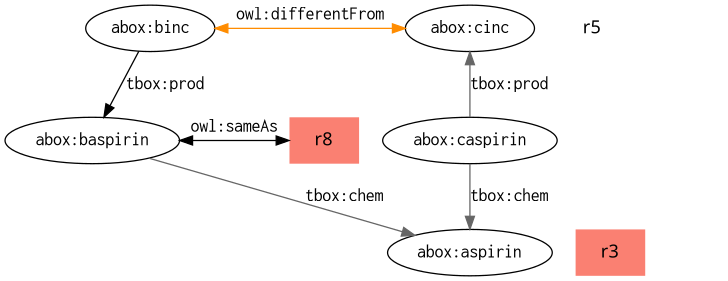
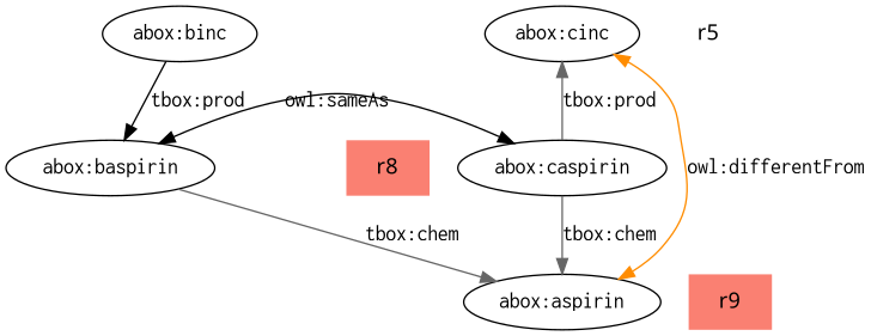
  digraph {
    fontname="Noto Sans"
    node [fontname="Noto Sans"]
    edge [color=gray40 fontname="Noto Sans"]
    n1 [label=<<FONT FACE="Courier">abox:binc</FONT>>]
    n2 [label=<<FONT FACE="Courier">abox:cinc</FONT>>]
    n3 [fillcolor=white label=r5 shape=none style=filled]
    n4 [label=<<FONT FACE="Courier">abox:baspirin</FONT>>]
    n5 [label=<<FONT FACE="Courier">abox:caspirin</FONT>>]
    n6 [fillcolor=salmon label=r8 shape=none style=filled]
    n7 [label=<<FONT FACE="Courier">abox:aspirin</FONT>>]
-   r3 [fillcolor=salmon shape=none style=filled]
+   r3 [fillcolor=salmon shape=none style=filled label=r9]
    subgraph sub_1 {
      rank=same
      n1
      n2
      n3
    }
    subgraph sub_2 {
      rank=same
      n4
      n5
      n6
    }
    subgraph sub_3 {
      rank=same
      n7
      r3
    }
-   n1 -> n2 [color=darkorange dir=both label=<<FONT FACE="Courier">owl:differentFrom</FONT>>]
+   n7 -> n2 [color=darkorange dir=both label=<<FONT FACE="Courier">owl:differentFrom</FONT>>]
    n1 -> n4 [color=black label=<<FONT FACE="Courier">tbox:prod</FONT>>]
-   n4 -> n6 [color=black dir=both label=<<FONT FACE="Courier">owl:sameAs</FONT>>]
+   n4 -> n5 [color=black dir=both label=<<FONT FACE="Courier">owl:sameAs</FONT>>]
    n4 -> n7 [label=<<FONT FACE="Courier">tbox:chem</FONT>>]
    n5 -> n2 [label=<<FONT FACE="Courier">tbox:prod</FONT>>]
    n5 -> n7 [label=<<FONT FACE="Courier">tbox:chem</FONT>>]
  }
